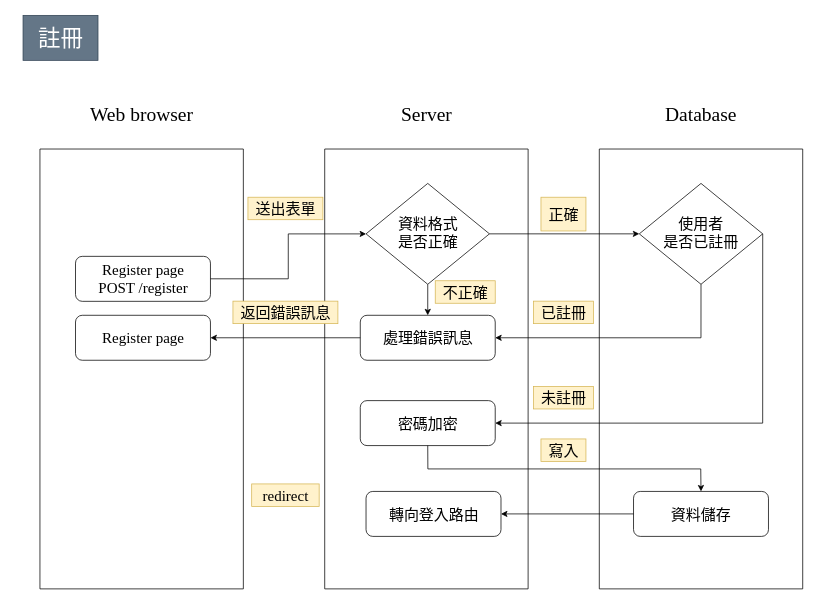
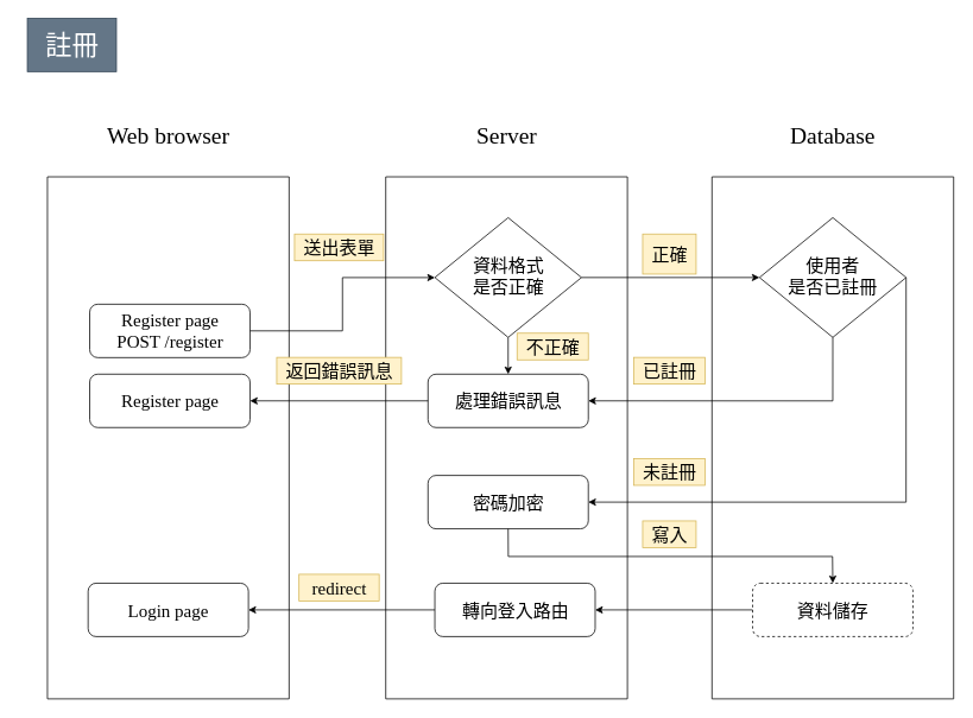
  <mxCell id="0" />
  <mxCell id="1" parent="0" />
  <mxCell id="2" value="" style="group;fontFamily=微軟正黑體;fontSize=20;" parent="1" vertex="1" connectable="0"><mxGeometry x="20" y="25" width="1050" height="760" as="geometry" /></mxCell>
  <mxCell id="3" value="" style="swimlane;startSize=0;fontFamily=微軟正黑體;fontSize=20;" parent="2" vertex="1"><mxGeometry x="32.56" y="173.27" width="271.32" height="586.73" as="geometry" /></mxCell>
  <mxCell id="4" value="&lt;div style=&quot;font-size: 20px&quot;&gt;Register page&lt;br style=&quot;font-size: 20px&quot;&gt;&lt;/div&gt;&lt;div style=&quot;font-size: 20px&quot;&gt;POST /register&lt;/div&gt;" style="rounded=1;html=1;fontSize=20;glass=0;strokeWidth=1;shadow=0;fontFamily=微軟正黑體;spacing=4;" parent="3" vertex="1"><mxGeometry x="47.444" y="143.168" width="180" height="60" as="geometry" /></mxCell>
  <mxCell id="5" value="Register page" style="rounded=1;html=1;fontSize=20;glass=0;strokeWidth=1;shadow=0;fontFamily=微軟正黑體;spacing=4;" parent="3" vertex="1"><mxGeometry x="47.444" y="221.782" width="180" height="60" as="geometry" /></mxCell>
  <mxCell id="6" value="" style="swimlane;startSize=0;fontFamily=微軟正黑體;fontSize=20;" parent="2" vertex="1"><mxGeometry x="412.4" y="173.27" width="271.32" height="586.73" as="geometry" /></mxCell>
  <mxCell id="7" value="處理錯誤訊息" style="rounded=1;html=1;fontSize=20;glass=0;strokeWidth=1;shadow=0;fontFamily=微軟正黑體;spacing=4;" parent="6" vertex="1"><mxGeometry x="47.444" y="221.782" width="180" height="60" as="geometry" /></mxCell>
  <mxCell id="8" value="密碼加密" style="rounded=1;html=1;fontSize=20;glass=0;strokeWidth=1;shadow=0;fontFamily=微軟正黑體;spacing=4;" parent="6" vertex="1"><mxGeometry x="47.444" y="335.596" width="180" height="60" as="geometry" /></mxCell>
  <mxCell id="9" value="" style="edgeStyle=orthogonalEdgeStyle;rounded=0;orthogonalLoop=1;jettySize=auto;html=1;" edge="1" parent="6" source="10" target="7"><mxGeometry relative="1" as="geometry" /></mxCell>
  <mxCell id="10" value="&lt;div&gt;資料格式&lt;/div&gt;&lt;div&gt;是否正確&lt;br&gt;&lt;/div&gt;" style="rhombus;whiteSpace=wrap;shadow=0;fontFamily=微軟正黑體;fontSize=20;align=center;strokeWidth=1;spacing=6;spacingTop=-4;html=1;" vertex="1" parent="6"><mxGeometry x="55.139" y="45.89" width="164.61" height="134.55" as="geometry" /></mxCell>
  <mxCell id="11" value="不正確" style="text;html=1;align=center;verticalAlign=middle;resizable=0;points=[];autosize=1;strokeColor=#d6b656;fillColor=#fff2cc;fontSize=20;fontFamily=微軟正黑體;" vertex="1" parent="6"><mxGeometry x="147.44" y="175.731" width="80" height="30" as="geometry" /></mxCell>
  <mxCell id="12" value="轉向登入路由" style="rounded=1;html=1;fontSize=20;glass=0;strokeWidth=1;shadow=0;fontFamily=微軟正黑體;spacing=4;" vertex="1" parent="6"><mxGeometry x="55.134" y="456.726" width="180" height="60" as="geometry" /></mxCell>
  <mxCell id="13" value="" style="swimlane;startSize=0;fontFamily=微軟正黑體;fontSize=20;" parent="2" vertex="1"><mxGeometry x="778.68" y="173.27" width="271.32" height="586.73" as="geometry" /></mxCell>
  <mxCell id="14" value="使用者&lt;br style=&quot;font-size: 20px&quot;&gt;是否已註冊" style="rhombus;whiteSpace=wrap;shadow=0;fontFamily=微軟正黑體;fontSize=20;align=center;strokeWidth=1;spacing=6;spacingTop=-4;html=1;" parent="13" vertex="1"><mxGeometry x="53.35" y="45.89" width="164.61" height="134.55" as="geometry" /></mxCell>
- <mxCell id="15" value="資料儲存" style="rounded=1;html=1;fontSize=20;glass=0;strokeWidth=1;shadow=0;fontFamily=微軟正黑體;spacing=4;" vertex="1" parent="13"><mxGeometry x="45.654" y="456.726" width="180" height="60" as="geometry" /></mxCell>
+ <mxCell id="15" value="資料儲存" style="rounded=1;html=1;fontSize=20;glass=0;strokeWidth=1;shadow=0;fontFamily=微軟正黑體;spacing=4;dashed=1;" vertex="1" parent="13"><mxGeometry x="45.654" y="456.726" width="180" height="60" as="geometry" /></mxCell>
  <mxCell id="16" style="edgeStyle=orthogonalEdgeStyle;rounded=0;orthogonalLoop=1;jettySize=auto;html=1;fontSize=20;fontFamily=微軟正黑體;" parent="2" source="4" target="10" edge="1"><mxGeometry relative="1" as="geometry"><mxPoint x="459.847" y="286.436" as="targetPoint" /></mxGeometry></mxCell>
  <mxCell id="17" value="送出表單" style="text;html=1;align=center;verticalAlign=middle;resizable=0;points=[];autosize=1;strokeColor=#d6b656;fillColor=#fff2cc;fontSize=20;fontFamily=微軟正黑體;" parent="2" vertex="1"><mxGeometry x="310.0" y="237.574" width="100" height="30" as="geometry" /></mxCell>
  <mxCell id="18" value="正確" style="text;html=1;align=center;verticalAlign=middle;resizable=0;points=[];autosize=1;strokeColor=#d6b656;fillColor=#fff2cc;fontSize=20;fontFamily=微軟正黑體;" parent="2" vertex="1"><mxGeometry x="700.855" y="237.574" width="60" height="45" as="geometry" /></mxCell>
  <mxCell id="19" style="edgeStyle=orthogonalEdgeStyle;rounded=0;orthogonalLoop=1;jettySize=auto;html=1;entryX=0;entryY=0.5;entryDx=0;entryDy=0;fontSize=20;fontFamily=微軟正黑體;exitX=1;exitY=0.5;exitDx=0;exitDy=0;" parent="2" source="10" target="14" edge="1"><mxGeometry relative="1" as="geometry"><mxPoint x="846.512" y="284.158" as="targetPoint" /><mxPoint x="639.847" y="286.432" as="sourcePoint" /></mxGeometry></mxCell>
  <mxCell id="20" style="edgeStyle=orthogonalEdgeStyle;rounded=0;orthogonalLoop=1;jettySize=auto;html=1;fontSize=20;fontFamily=微軟正黑體;exitX=0.5;exitY=1;exitDx=0;exitDy=0;entryX=1;entryY=0.5;entryDx=0;entryDy=0;" parent="2" source="14" target="7" edge="1"><mxGeometry relative="1" as="geometry"><mxPoint x="870" y="390" as="sourcePoint" /><mxPoint x="670" y="354" as="targetPoint" /><Array as="points"><mxPoint x="914" y="425" /></Array></mxGeometry></mxCell>
  <mxCell id="21" value="已註冊" style="text;html=1;align=center;verticalAlign=middle;resizable=0;points=[];autosize=1;strokeColor=#d6b656;fillColor=#fff2cc;fontSize=20;fontFamily=微軟正黑體;" parent="2" vertex="1"><mxGeometry x="690.853" y="376.188" width="80" height="30" as="geometry" /></mxCell>
  <mxCell id="22" value="&lt;font style=&quot;font-size: 26px;&quot;&gt;Web browser&lt;/font&gt;" style="text;html=1;align=center;verticalAlign=middle;resizable=0;points=[];autosize=1;fontSize=26;fontFamily=微軟正黑體;" parent="2" vertex="1"><mxGeometry x="78.219" y="107.822" width="180" height="40" as="geometry" /></mxCell>
  <mxCell id="23" value="&lt;font style=&quot;font-size: 26px;&quot;&gt;Server&lt;/font&gt;" style="text;html=1;align=center;verticalAlign=middle;resizable=0;points=[];autosize=1;fontSize=26;fontFamily=微軟正黑體;" parent="2" vertex="1"><mxGeometry x="503.061" y="107.822" width="90" height="40" as="geometry" /></mxCell>
  <mxCell id="24" value="&lt;font style=&quot;font-size: 26px;&quot;&gt;Database&lt;/font&gt;" style="text;html=1;align=center;verticalAlign=middle;resizable=0;points=[];autosize=1;fontSize=26;fontFamily=微軟正黑體;" parent="2" vertex="1"><mxGeometry x="849.342" y="107.822" width="130" height="40" as="geometry" /></mxCell>
  <mxCell id="25" style="edgeStyle=orthogonalEdgeStyle;rounded=0;orthogonalLoop=1;jettySize=auto;html=1;entryX=1;entryY=0.5;entryDx=0;entryDy=0;fontSize=20;fontFamily=微軟正黑體;" parent="2" source="7" target="5" edge="1"><mxGeometry relative="1" as="geometry" /></mxCell>
  <mxCell id="26" style="edgeStyle=orthogonalEdgeStyle;rounded=0;orthogonalLoop=1;jettySize=auto;html=1;exitX=1;exitY=0.5;exitDx=0;exitDy=0;fontSize=20;entryX=1;entryY=0.5;entryDx=0;entryDy=0;fontFamily=微軟正黑體;" parent="2" source="14" target="8" edge="1"><mxGeometry relative="1" as="geometry"><Array as="points"><mxPoint x="997" y="539" /></Array></mxGeometry></mxCell>
  <mxCell id="27" value="未註冊" style="text;html=1;align=center;verticalAlign=middle;resizable=0;points=[];autosize=1;strokeColor=#d6b656;fillColor=#fff2cc;fontSize=20;fontFamily=微軟正黑體;" parent="2" vertex="1"><mxGeometry x="690.86" y="490.002" width="80" height="30" as="geometry" /></mxCell>
  <mxCell id="28" value="返回錯誤訊息" style="text;html=1;align=center;verticalAlign=middle;resizable=0;points=[];autosize=1;strokeColor=#d6b656;fillColor=#fff2cc;fontSize=20;fontFamily=微軟正黑體;" parent="2" vertex="1"><mxGeometry x="290.0" y="376.192" width="140" height="30" as="geometry" /></mxCell>
  <mxCell id="29" value="註冊" style="text;html=1;align=center;verticalAlign=middle;resizable=0;points=[];autosize=1;fillColor=#647687;strokeColor=#314354;spacing=8;spacingBottom=2;spacingTop=2;fontColor=#ffffff;spacingLeft=4;spacingRight=4;fontFamily=微軟正黑體;fontSize=30;" parent="2" vertex="1"><mxGeometry x="10" y="-5" width="100" height="60" as="geometry" /></mxCell>
  <mxCell id="30" style="edgeStyle=none;rounded=0;orthogonalLoop=1;jettySize=auto;html=1;entryX=0.5;entryY=0;entryDx=0;entryDy=0;exitX=0.5;exitY=1;exitDx=0;exitDy=0;" edge="1" parent="2" source="8" target="15"><mxGeometry relative="1" as="geometry"><Array as="points"><mxPoint x="550" y="600" /><mxPoint x="914" y="600" /></Array></mxGeometry></mxCell>
+ <mxCell id="31" style="edgeStyle=none;rounded=0;orthogonalLoop=1;jettySize=auto;html=1;entryX=1;entryY=0.5;entryDx=0;entryDy=0;" edge="1" parent="2" source="12" target="35"><mxGeometry relative="1" as="geometry"><mxPoint x="170.0" y="680" as="targetPoint" /><Array as="points" /></mxGeometry></mxCell>
  <mxCell id="32" value="redirect" style="text;html=1;align=center;verticalAlign=middle;resizable=0;points=[];autosize=1;strokeColor=#d6b656;fillColor=#fff2cc;fontSize=20;fontFamily=微軟正黑體;" vertex="1" parent="2"><mxGeometry x="314.999" y="619.998" width="90" height="30" as="geometry" /></mxCell>
  <mxCell id="33" value="寫入" style="text;html=1;align=center;verticalAlign=middle;resizable=0;points=[];autosize=1;strokeColor=#d6b656;fillColor=#fff2cc;fontSize=20;fontFamily=微軟正黑體;" vertex="1" parent="2"><mxGeometry x="700.85" y="560.002" width="60" height="30" as="geometry" /></mxCell>
  <mxCell id="34" style="edgeStyle=none;rounded=0;orthogonalLoop=1;jettySize=auto;html=1;entryX=1;entryY=0.5;entryDx=0;entryDy=0;" edge="1" parent="2" source="15" target="12"><mxGeometry relative="1" as="geometry"><Array as="points" /></mxGeometry></mxCell>
+ <mxCell id="35" value="Login page" style="rounded=1;html=1;fontSize=20;glass=0;strokeWidth=1;shadow=0;fontFamily=微軟正黑體;spacing=4;" parent="2" vertex="1"><mxGeometry x="78.224" y="629.996" width="180" height="60" as="geometry" /></mxCell>
